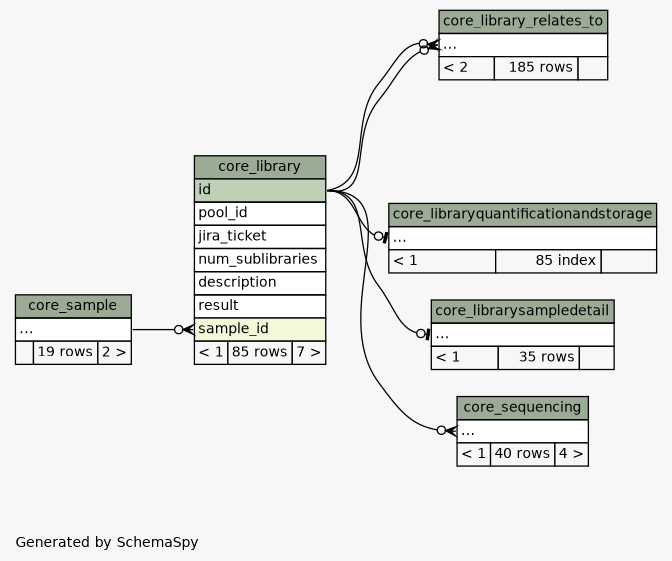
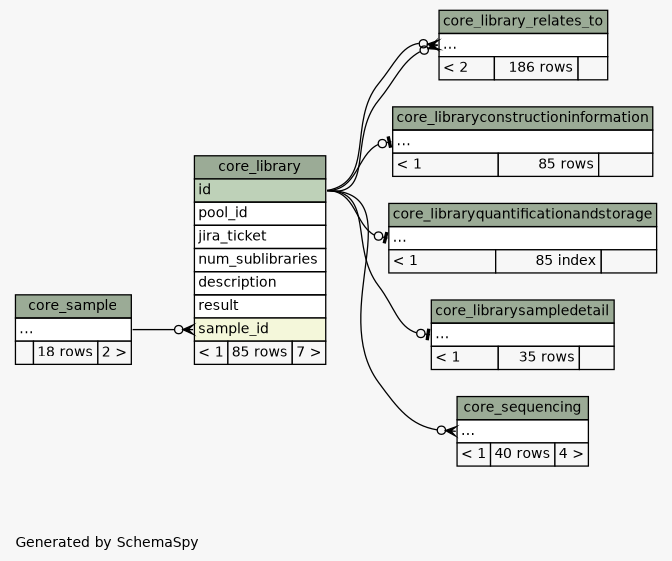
  digraph {
    bgcolor="#f7f7f7"
    fontname=Helvetica
    fontsize=11
    label="\nGenerated by SchemaSpy"
    labeljust=l
    nodesep=0.18
    rankdir=RL
    ranksep=0.46
    node [fontname=Helvetica fontsize=11 shape=plaintext]
    edge [arrowhead=none arrowsize=0.8 arrowtail=crowodot dir=back headport="id:e" tailport="elipses:w"]
    n1 [label=<     <TABLE BORDER="0" CELLBORDER="1" CELLSPACING="0" BGCOLOR="#ffffff">       <TR><TD COLSPAN="3" BGCOLOR="#9bab96" ALIGN="CENTER">core_library</TD></TR>       <TR><TD PORT="id" COLSPAN="3" BGCOLOR="#bed1b8" ALIGN="LEFT">id</TD></TR>       <TR><TD PORT="pool_id" COLSPAN="3" ALIGN="LEFT">pool_id</TD></TR>       <TR><TD PORT="jira_ticket" COLSPAN="3" ALIGN="LEFT">jira_ticket</TD></TR>       <TR><TD PORT="num_sublibraries" COLSPAN="3" ALIGN="LEFT">num_sublibraries</TD></TR>       <TR><TD PORT="description" COLSPAN="3" ALIGN="LEFT">description</TD></TR>       <TR><TD PORT="result" COLSPAN="3" ALIGN="LEFT">result</TD></TR>       <TR><TD PORT="sample_id" COLSPAN="3" BGCOLOR="#f4f7da" ALIGN="LEFT">sample_id</TD></TR>       <TR><TD ALIGN="LEFT" BGCOLOR="#f7f7f7">&lt; 1</TD><TD ALIGN="RIGHT" BGCOLOR="#f7f7f7">85 rows</TD><TD ALIGN="RIGHT" BGCOLOR="#f7f7f7">7 &gt;</TD></TR>     </TABLE>>]
-   n2 [label=<     <TABLE BORDER="0" CELLBORDER="1" CELLSPACING="0" BGCOLOR="#ffffff">       <TR><TD COLSPAN="3" BGCOLOR="#9bab96" ALIGN="CENTER">core_sample</TD></TR>       <TR><TD PORT="elipses" COLSPAN="3" ALIGN="LEFT">...</TD></TR>       <TR><TD ALIGN="LEFT" BGCOLOR="#f7f7f7">  </TD><TD ALIGN="RIGHT" BGCOLOR="#f7f7f7">19 rows</TD><TD ALIGN="RIGHT" BGCOLOR="#f7f7f7">2 &gt;</TD></TR>     </TABLE>>]
-   n3 [label=<     <TABLE BORDER="0" CELLBORDER="1" CELLSPACING="0" BGCOLOR="#ffffff">       <TR><TD COLSPAN="3" BGCOLOR="#9bab96" ALIGN="CENTER">core_library_relates_to</TD></TR>       <TR><TD PORT="elipses" COLSPAN="3" ALIGN="LEFT">...</TD></TR>       <TR><TD ALIGN="LEFT" BGCOLOR="#f7f7f7">&lt; 2</TD><TD ALIGN="RIGHT" BGCOLOR="#f7f7f7">185 rows</TD><TD ALIGN="RIGHT" BGCOLOR="#f7f7f7">  </TD></TR>     </TABLE>>]
+   n2 [label=<     <TABLE BORDER="0" CELLBORDER="1" CELLSPACING="0" BGCOLOR="#ffffff">       <TR><TD COLSPAN="3" BGCOLOR="#9bab96" ALIGN="CENTER">core_sample</TD></TR>       <TR><TD PORT="elipses" COLSPAN="3" ALIGN="LEFT">...</TD></TR>       <TR><TD ALIGN="LEFT" BGCOLOR="#f7f7f7">  </TD><TD ALIGN="RIGHT" BGCOLOR="#f7f7f7">18 rows</TD><TD ALIGN="RIGHT" BGCOLOR="#f7f7f7">2 &gt;</TD></TR>     </TABLE>>]
+   n3 [label=<     <TABLE BORDER="0" CELLBORDER="1" CELLSPACING="0" BGCOLOR="#ffffff">       <TR><TD COLSPAN="3" BGCOLOR="#9bab96" ALIGN="CENTER">core_library_relates_to</TD></TR>       <TR><TD PORT="elipses" COLSPAN="3" ALIGN="LEFT">...</TD></TR>       <TR><TD ALIGN="LEFT" BGCOLOR="#f7f7f7">&lt; 2</TD><TD ALIGN="RIGHT" BGCOLOR="#f7f7f7">186 rows</TD><TD ALIGN="RIGHT" BGCOLOR="#f7f7f7">  </TD></TR>     </TABLE>>]
+   n4 [label=<     <TABLE BORDER="0" CELLBORDER="1" CELLSPACING="0" BGCOLOR="#ffffff">       <TR><TD COLSPAN="3" BGCOLOR="#9bab96" ALIGN="CENTER">core_libraryconstructioninformation</TD></TR>       <TR><TD PORT="elipses" COLSPAN="3" ALIGN="LEFT">...</TD></TR>       <TR><TD ALIGN="LEFT" BGCOLOR="#f7f7f7">&lt; 1</TD><TD ALIGN="RIGHT" BGCOLOR="#f7f7f7">85 rows</TD><TD ALIGN="RIGHT" BGCOLOR="#f7f7f7">  </TD></TR>     </TABLE>>]
    n5 [label=<     <TABLE BORDER="0" CELLBORDER="1" CELLSPACING="0" BGCOLOR="#ffffff">       <TR><TD COLSPAN="3" BGCOLOR="#9bab96" ALIGN="CENTER">core_libraryquantificationandstorage</TD></TR>       <TR><TD PORT="elipses" COLSPAN="3" ALIGN="LEFT">...</TD></TR>       <TR><TD ALIGN="LEFT" BGCOLOR="#f7f7f7">&lt; 1</TD><TD ALIGN="RIGHT" BGCOLOR="#f7f7f7">85 index</TD><TD ALIGN="RIGHT" BGCOLOR="#f7f7f7">  </TD></TR>     </TABLE>>]
    n6 [label=<     <TABLE BORDER="0" CELLBORDER="1" CELLSPACING="0" BGCOLOR="#ffffff">       <TR><TD COLSPAN="3" BGCOLOR="#9bab96" ALIGN="CENTER">core_librarysampledetail</TD></TR>       <TR><TD PORT="elipses" COLSPAN="3" ALIGN="LEFT">...</TD></TR>       <TR><TD ALIGN="LEFT" BGCOLOR="#f7f7f7">&lt; 1</TD><TD ALIGN="RIGHT" BGCOLOR="#f7f7f7">35 rows</TD><TD ALIGN="RIGHT" BGCOLOR="#f7f7f7">  </TD></TR>     </TABLE>>]
    n7 [label=<     <TABLE BORDER="0" CELLBORDER="1" CELLSPACING="0" BGCOLOR="#ffffff">       <TR><TD COLSPAN="3" BGCOLOR="#9bab96" ALIGN="CENTER">core_sequencing</TD></TR>       <TR><TD PORT="elipses" COLSPAN="3" ALIGN="LEFT">...</TD></TR>       <TR><TD ALIGN="LEFT" BGCOLOR="#f7f7f7">&lt; 1</TD><TD ALIGN="RIGHT" BGCOLOR="#f7f7f7">40 rows</TD><TD ALIGN="RIGHT" BGCOLOR="#f7f7f7">4 &gt;</TD></TR>     </TABLE>>]
    n1 -> n2 [headport="elipses:e" tailport="sample_id:w"]
    n3 -> n1
    n3 -> n1
+   n4 -> n1 [arrowtail=teeodot]
    n5 -> n1 [arrowtail=teeodot]
    n6 -> n1 [arrowtail=teeodot]
    n7 -> n1
  }
